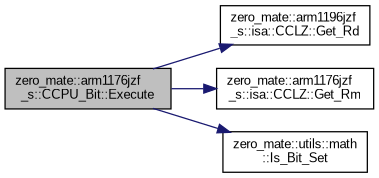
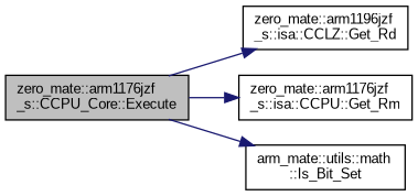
  digraph {
    fontname="Liberation Sans"
    rankdir=LR
    node [color=black fontname="Liberation Sans" fontsize=10 shape=record]
    edge [color=midnightblue fontname="Liberation Sans" fontsize=10 labelfontname=Helvetica labelfontsize=10 style=solid]
-   n1 [fillcolor=grey75 fontcolor=black height=0.2 label="zero_mate::arm1176jzf\l_s::CCPU_Bit::Execute" style=filled width=0.4]
+   n1 [fillcolor=grey75 fontcolor=black height=0.2 label="zero_mate::arm1176jzf\l_s::CCPU_Core::Execute" style=filled width=0.4]
    n2 [height=0.2 label="zero_mate::arm1196jzf\l_s::isa::CCLZ::Get_Rd" width=0.4]
-   n3 [height=0.2 label="zero_mate::arm1176jzf\l_s::isa::CCLZ::Get_Rm" width=0.4]
-   n4 [height=0.2 label="zero_mate::utils::math\l::Is_Bit_Set" width=0.4]
+   n3 [height=0.2 label="zero_mate::arm1176jzf\l_s::isa::CCPU::Get_Rm" width=0.4]
+   n4 [height=0.2 label="arm_mate::utils::math\l::Is_Bit_Set" width=0.4]
    n1 -> n2
    n1 -> n3
    n1 -> n4
  }
